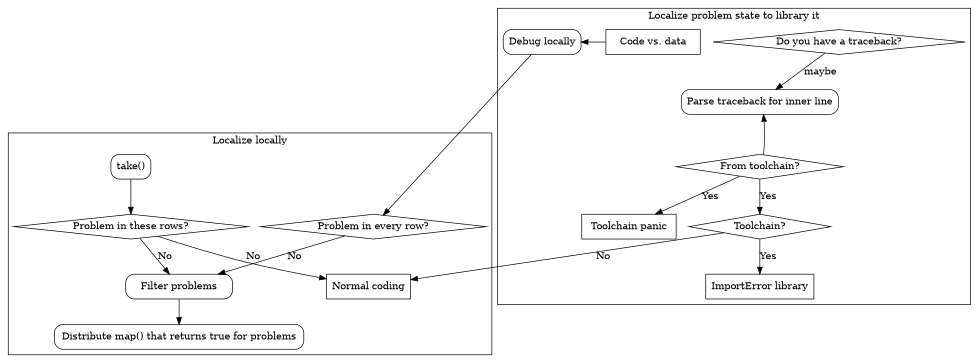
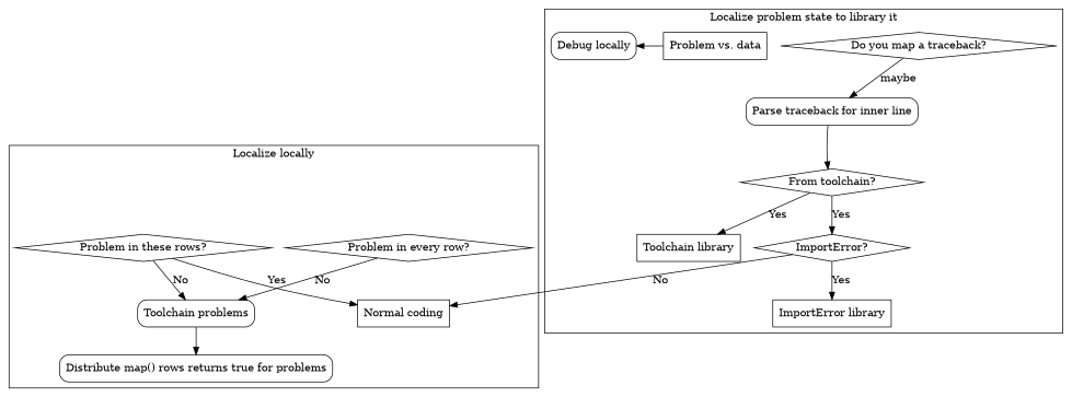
  digraph {
    node [shape=box]
    "Parse traceback for inner line" [style=rounded]
    "From toolchain?" [shape=diamond]
    "Debug locally" [style=rounded]
-   "Toolchain panic"
+   "Toolchain panic" [label="Toolchain library"]
    n5 [label="ImportError library"]
-   "Code vs. data"
-   "Do you have a traceback?" [shape=diamond]
-   "ImportError?" [shape=diamond label="Toolchain?"]
+   "Code vs. data" [label="Problem vs. data"]
+   "Do you have a traceback?" [shape=diamond label="Do you map a traceback?"]
+   "ImportError?" [shape=diamond]
    "Problem in every row?" [shape=diamond]
-   "take()" [style=rounded]
    "Problem in these rows?" [shape=diamond]
-   "Filter problems" [style=rounded]
-   "Distribute map() that returns true for problems" [style=rounded]
+   "Filter problems" [style=rounded label="Toolchain problems"]
+   "Distribute map() that returns true for problems" [style=rounded label="Distribute map() rows returns true for problems"]
    "Normal coding"
    subgraph cluster_1 {
      label="Localize problem state to library it"
      "Parse traceback for inner line"
      "From toolchain?"
      "Debug locally"
      "Toolchain panic"
      n5
      "Code vs. data"
      "Do you have a traceback?"
      "ImportError?"
    }
    subgraph cluster_2 {
      label="Localize locally"
      "Problem in every row?"
-     "take()"
      "Problem in these rows?"
      "Filter problems"
      "Distribute map() that returns true for problems"
      "Normal coding"
    }
-   "From toolchain?" -> "Parse traceback for inner line"
+   "Parse traceback for inner line" -> "From toolchain?"
    "From toolchain?" -> "Toolchain panic" [label=Yes]
    "From toolchain?" -> "ImportError?" [label=Yes]
-   "Debug locally" -> "Problem in every row?"
    "Code vs. data" -> "Debug locally" [constraint=false]
    "Do you have a traceback?" -> "Parse traceback for inner line" [label=maybe]
    "ImportError?" -> n5 [label=Yes]
    "ImportError?" -> "Normal coding" [label=No]
    "Problem in every row?" -> "Filter problems" [label=No]
-   "take()" -> "Problem in these rows?"
    "Problem in these rows?" -> "Filter problems" [label=No]
-   "Problem in these rows?" -> "Normal coding" [label=No]
+   "Problem in these rows?" -> "Normal coding" [label=Yes]
    "Filter problems" -> "Distribute map() that returns true for problems"
  }
